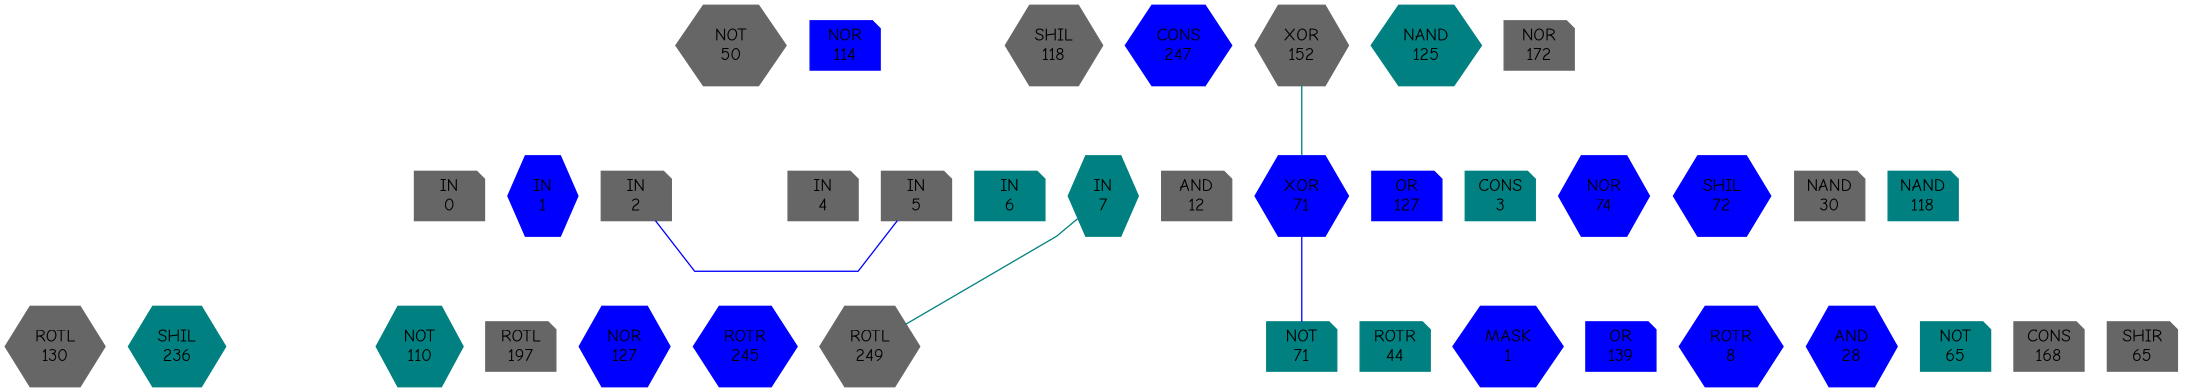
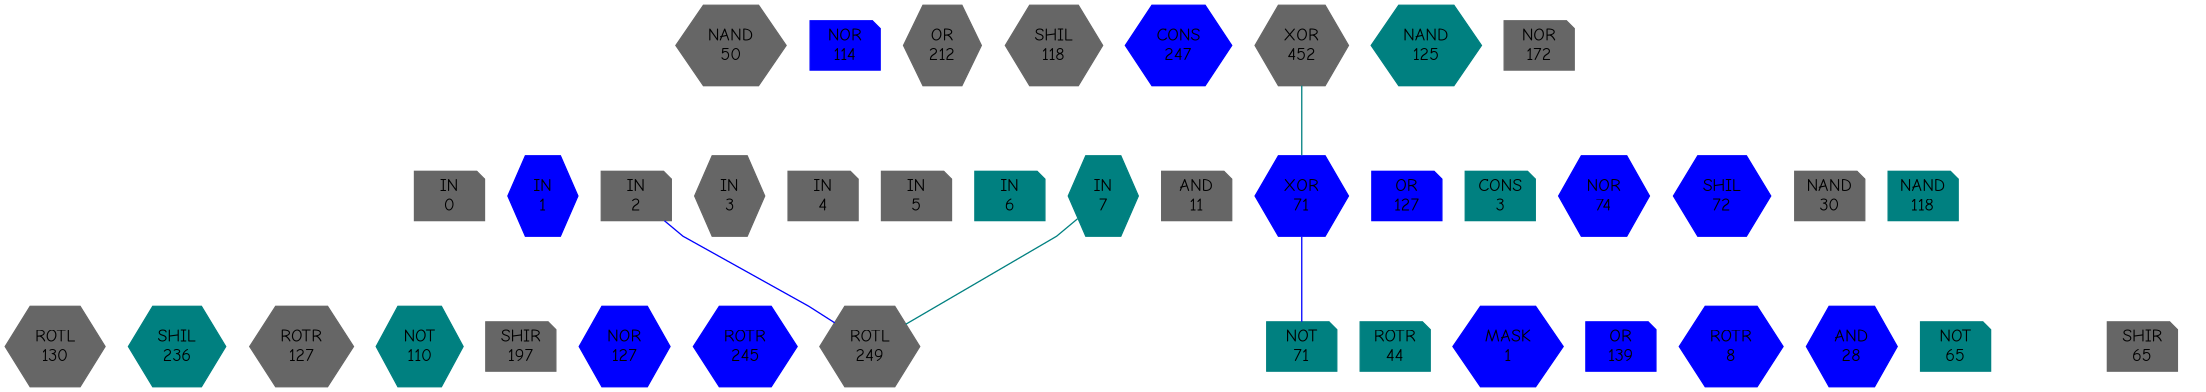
  graph {
    fontname="Comic Neue"
    ordering=out
    rankdir=BT
    ranksep=0.75
    splines=polyline
    node [color=gray40 fontname="Comic Neue" shape=hexagon style=filled]
    edge [fontname="Comic Neue" style=invis]
    n1 [label="IN\n0" shape=note]
    n2 [color=blue label="IN\n1"]
    n3 [label="IN\n2" shape=note]
+   n4 [label="IN\n3"]
    n5 [label="IN\n4" shape=note]
    n6 [label="IN\n5" shape=note]
    n7 [color=teal label="IN\n6" shape=note]
    n8 [color=teal label="IN\n7"]
    n9 [label="ROTL\n130"]
    n10 [color=teal label="SHIL\n236"]
+   n11 [label="ROTR\n127"]
    n12 [color=teal label="NOT\n110"]
-   n13 [label="ROTL\n197" shape=note]
+   n13 [label="SHIR\n197" shape=note]
    n14 [color=blue label="NOR\n127"]
    n15 [color=blue label="ROTR\n245"]
    n16 [label="ROTL\n249"]
-   n17 [label="NOT\n50"]
+   n17 [label="NAND\n50"]
    n18 [color=blue label="NOR\n114" shape=note]
+   n19 [label="OR\n212"]
    n20 [label="SHIL\n118"]
    n21 [color=blue label="CONS\n247"]
-   n22 [label="XOR\n152"]
+   n22 [label="XOR\n452"]
    n23 [color=teal label="NAND\n125"]
    n24 [label="NOR\n172" shape=note]
-   n25 [label="AND\n12" shape=note]
+   n25 [label="AND\n11" shape=note]
    n26 [color=blue label="XOR\n71"]
    n27 [color=blue label="OR\n127" shape=note]
    n28 [color=teal label="CONS\n3" shape=note]
    n29 [color=blue label="NOR\n74"]
    n30 [color=blue label="SHIL\n72"]
    n31 [label="NAND\n30" shape=note]
    n32 [color=teal label="NAND\n118" shape=note]
    n33 [color=teal label="NOT\n71" shape=note]
    n34 [color=teal label="ROTR\n44" shape=note]
    n35 [color=blue label="MASK\n1"]
    n36 [color=blue label="OR\n139" shape=note]
    n37 [color=blue label="ROTR\n8"]
    n38 [color=blue label="AND\n28"]
    n39 [color=teal label="NOT\n65" shape=note]
-   n40 [label="CONS\n168" shape=note]
    n41 [label="SHIR\n65" shape=note]
    subgraph sub_1 {
      rank=same
      n1
      n2
      n3
+     n4
      n5
      n6
      n7
      n8
    }
    subgraph sub_2 {
      rank=same
      n9
      n10
+     n11
      n12
      n13
      n14
      n15
      n16
    }
    subgraph sub_3 {
      rank=same
      n17
      n18
+     n19
      n20
      n21
      n22
      n23
      n24
    }
    subgraph sub_4 {
      rank=same
      n25
      n26
      n27
      n28
      n29
      n30
      n31
      n32
    }
    subgraph sub_5 {
      rank=same
      n33
      n34
      n35
      n36
      n37
      n38
      n39
-     n40
    }
    subgraph sub_6 {
      rank=same
      n41
    }
    n1 -- n2
    n2 -- n3
+   n3 -- n4
+   n4 -- n5
    n5 -- n6
    n6 -- n7
    n7 -- n8
    n9 -- n10
+   n10 -- n11
+   n11 -- n12
    n12 -- n13
    n13 -- n14
    n14 -- n15
    n15 -- n16
-   n6 -- n3 [color=blue style=solid]
+   n16 -- n3 [color=blue style=solid]
    n16 -- n8 [color=teal style=solid]
    n17 -- n18
+   n18 -- n19
+   n19 -- n20
    n20 -- n21
    n21 -- n22
    n22 -- n23
    n23 -- n24
    n25 -- n26
    n26 -- n22 [color=teal style=solid]
    n26 -- n27
    n27 -- n28
    n28 -- n29
    n29 -- n30
    n30 -- n31
    n31 -- n32
    n33 -- n26 [color=blue style=solid]
    n33 -- n34
    n34 -- n35
    n35 -- n36
    n36 -- n37
    n37 -- n38
    n38 -- n39
-   n39 -- n40
    n41 -- n41
  }
